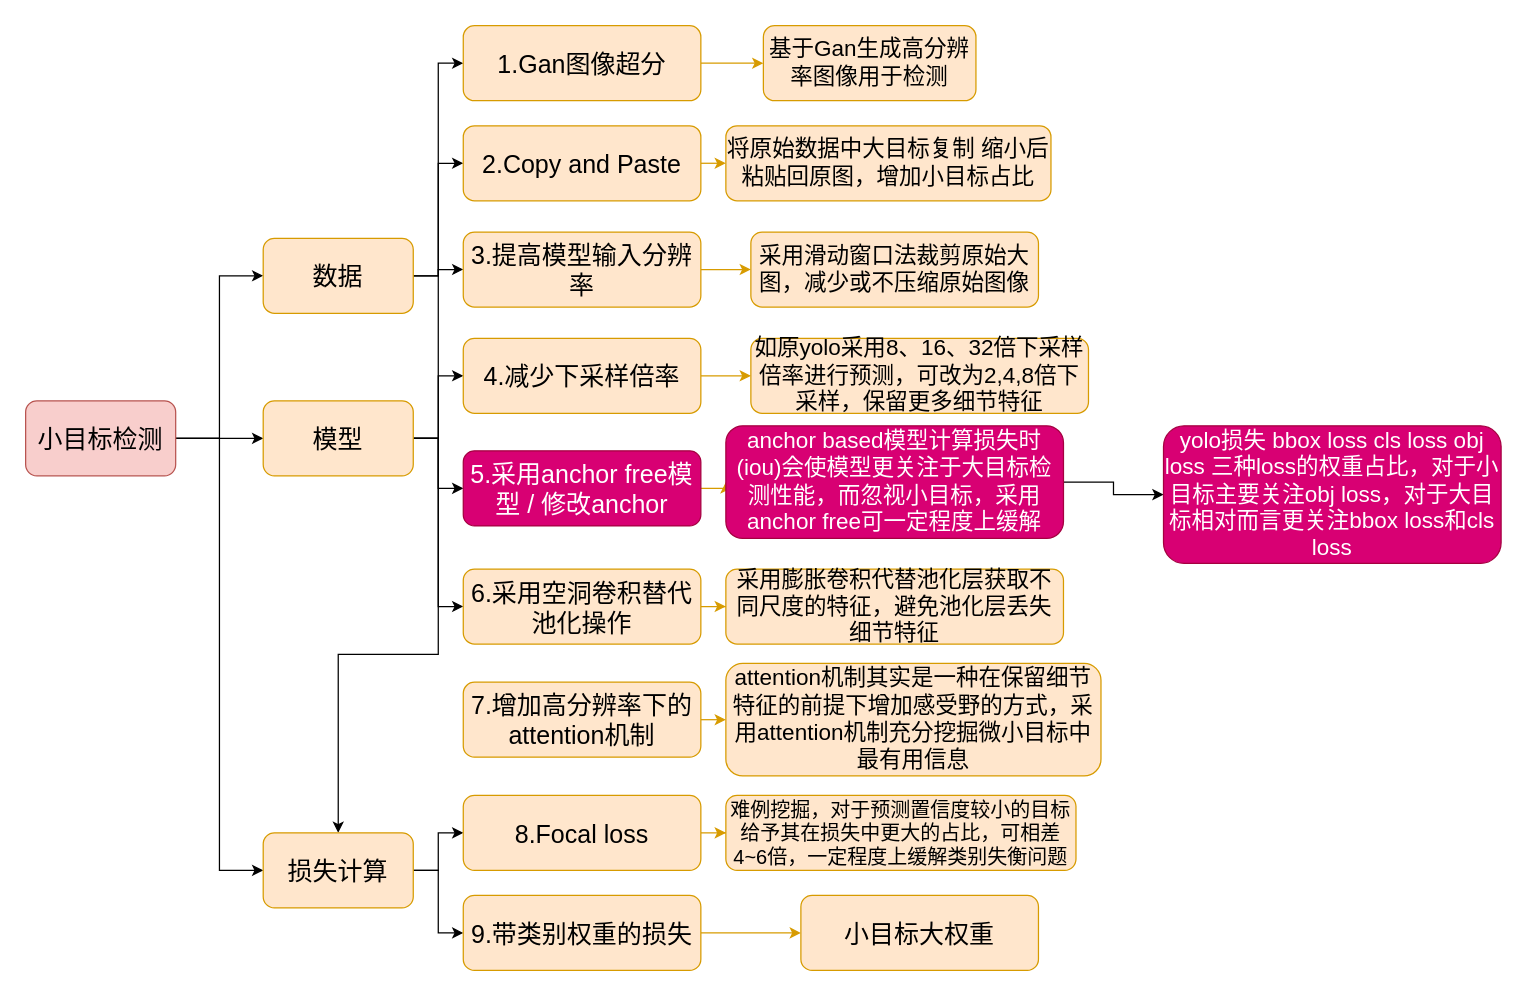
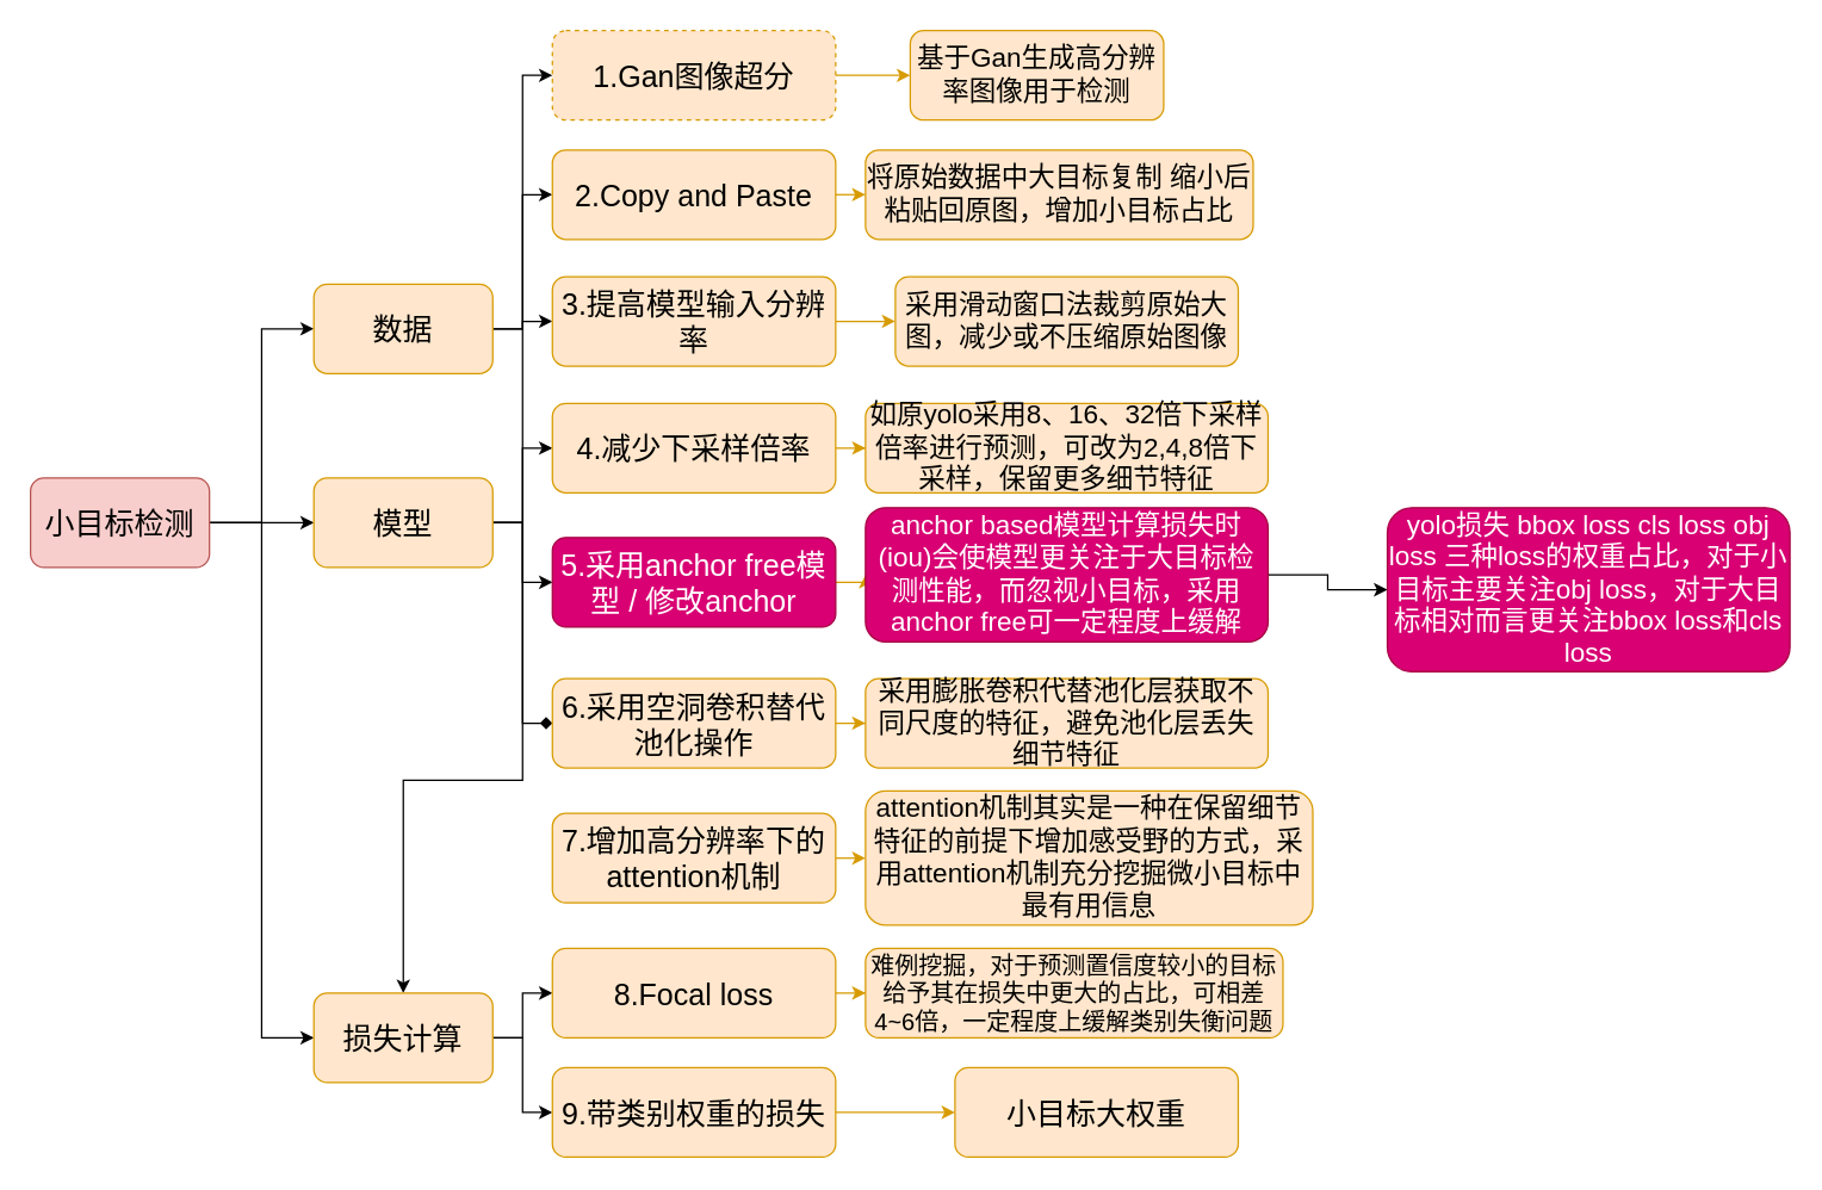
  <mxCell id="0" />
  <mxCell id="1" parent="0" />
  <mxCell id="2" style="edgeStyle=orthogonalEdgeStyle;rounded=0;orthogonalLoop=1;jettySize=auto;html=1;exitX=1;exitY=0.5;exitDx=0;exitDy=0;entryX=0;entryY=0.5;entryDx=0;entryDy=0;fontSize=20;" parent="1" source="5" target="8" edge="1"><mxGeometry relative="1" as="geometry" /></mxCell>
  <mxCell id="3" style="edgeStyle=orthogonalEdgeStyle;rounded=0;orthogonalLoop=1;jettySize=auto;html=1;exitX=1;exitY=0.5;exitDx=0;exitDy=0;entryX=0;entryY=0.5;entryDx=0;entryDy=0;fontSize=20;" parent="1" source="5" target="14" edge="1"><mxGeometry relative="1" as="geometry" /></mxCell>
  <mxCell id="4" style="edgeStyle=orthogonalEdgeStyle;rounded=0;orthogonalLoop=1;jettySize=auto;html=1;exitX=1;exitY=0.5;exitDx=0;exitDy=0;entryX=0;entryY=0.5;entryDx=0;entryDy=0;fontSize=20;" parent="1" source="5" target="17" edge="1"><mxGeometry relative="1" as="geometry" /></mxCell>
  <mxCell id="5" value="小目标检测" style="rounded=1;whiteSpace=wrap;html=1;fillColor=#f8cecc;strokeColor=#b85450;fontSize=20;" parent="1" vertex="1"><mxGeometry x="20" y="320" width="120" height="60" as="geometry" /></mxCell>
  <mxCell id="6" style="edgeStyle=orthogonalEdgeStyle;rounded=0;orthogonalLoop=1;jettySize=auto;html=1;exitX=1;exitY=0.5;exitDx=0;exitDy=0;entryX=0;entryY=0.5;entryDx=0;entryDy=0;fontSize=18;" parent="1" source="8" target="19" edge="1"><mxGeometry relative="1" as="geometry" /></mxCell>
  <mxCell id="7" style="edgeStyle=orthogonalEdgeStyle;rounded=0;orthogonalLoop=1;jettySize=auto;html=1;exitX=1;exitY=0.5;exitDx=0;exitDy=0;entryX=0;entryY=0.5;entryDx=0;entryDy=0;fontSize=18;" parent="1" source="8" target="22" edge="1"><mxGeometry relative="1" as="geometry" /></mxCell>
  <mxCell id="8" value="数据" style="rounded=1;whiteSpace=wrap;html=1;fontSize=20;fillColor=#ffe6cc;strokeColor=#d79b00;" parent="1" vertex="1"><mxGeometry x="210" y="190" width="120" height="60" as="geometry" /></mxCell>
  <mxCell id="9" style="edgeStyle=orthogonalEdgeStyle;rounded=0;orthogonalLoop=1;jettySize=auto;html=1;exitX=1;exitY=0.5;exitDx=0;exitDy=0;entryX=0;entryY=0.5;entryDx=0;entryDy=0;fontSize=18;" parent="1" source="14" target="25" edge="1"><mxGeometry relative="1" as="geometry" /></mxCell>
  <mxCell id="10" style="edgeStyle=orthogonalEdgeStyle;rounded=0;orthogonalLoop=1;jettySize=auto;html=1;exitX=1;exitY=0.5;exitDx=0;exitDy=0;entryX=0;entryY=0.5;entryDx=0;entryDy=0;fontSize=18;" parent="1" source="14" target="34" edge="1"><mxGeometry relative="1" as="geometry" /></mxCell>
  <mxCell id="11" style="edgeStyle=orthogonalEdgeStyle;rounded=0;orthogonalLoop=1;jettySize=auto;html=1;exitX=1;exitY=0.5;exitDx=0;exitDy=0;entryX=0;entryY=0.5;entryDx=0;entryDy=0;fontSize=18;" parent="1" source="14" target="37" edge="1"><mxGeometry relative="1" as="geometry" /></mxCell>
- <mxCell id="12" style="edgeStyle=orthogonalEdgeStyle;rounded=0;orthogonalLoop=1;jettySize=auto;html=1;exitX=1;exitY=0.5;exitDx=0;exitDy=0;entryX=0;entryY=0.5;entryDx=0;entryDy=0;fontSize=18;" parent="1" source="14" target="42" edge="1"><mxGeometry relative="1" as="geometry" /></mxCell>
+ <mxCell id="12" style="edgeStyle=orthogonalEdgeStyle;rounded=0;orthogonalLoop=1;jettySize=auto;html=1;exitX=1;exitY=0.5;exitDx=0;exitDy=0;entryX=0;entryY=0.5;entryDx=0;entryDy=0;fontSize=18;endArrow=diamond;" parent="1" source="14" target="42" edge="1"><mxGeometry relative="1" as="geometry" /></mxCell>
  <mxCell id="13" style="edgeStyle=orthogonalEdgeStyle;rounded=0;orthogonalLoop=1;jettySize=auto;html=1;exitX=1;exitY=0.5;exitDx=0;exitDy=0;fontSize=16;" parent="1" source="14" target="17" edge="1"><mxGeometry relative="1" as="geometry" /></mxCell>
  <mxCell id="14" value="模型" style="rounded=1;whiteSpace=wrap;html=1;fontSize=20;fillColor=#ffe6cc;strokeColor=#d79b00;" parent="1" vertex="1"><mxGeometry x="210" y="320" width="120" height="60" as="geometry" /></mxCell>
  <mxCell id="15" style="edgeStyle=orthogonalEdgeStyle;rounded=0;orthogonalLoop=1;jettySize=auto;html=1;exitX=1;exitY=0.5;exitDx=0;exitDy=0;entryX=0;entryY=0.5;entryDx=0;entryDy=0;fontSize=16;" parent="1" source="17" target="28" edge="1"><mxGeometry relative="1" as="geometry" /></mxCell>
  <mxCell id="16" style="edgeStyle=orthogonalEdgeStyle;rounded=0;orthogonalLoop=1;jettySize=auto;html=1;exitX=1;exitY=0.5;exitDx=0;exitDy=0;entryX=0;entryY=0.5;entryDx=0;entryDy=0;fontSize=16;" parent="1" source="17" target="31" edge="1"><mxGeometry relative="1" as="geometry" /></mxCell>
  <mxCell id="17" value="损失计算" style="rounded=1;whiteSpace=wrap;html=1;fontSize=20;fillColor=#ffe6cc;strokeColor=#d79b00;" parent="1" vertex="1"><mxGeometry x="210" y="665.5" width="120" height="60" as="geometry" /></mxCell>
  <mxCell id="18" style="edgeStyle=orthogonalEdgeStyle;rounded=0;orthogonalLoop=1;jettySize=auto;html=1;exitX=1;exitY=0.5;exitDx=0;exitDy=0;entryX=0;entryY=0.5;entryDx=0;entryDy=0;fontSize=18;fillColor=#ffe6cc;strokeColor=#d79b00;" parent="1" source="19" target="20" edge="1"><mxGeometry relative="1" as="geometry" /></mxCell>
- <mxCell id="19" value="1.Gan图像超分" style="rounded=1;whiteSpace=wrap;html=1;fontSize=20;fillColor=#ffe6cc;strokeColor=#d79b00;" parent="1" vertex="1"><mxGeometry x="370" y="20" width="190" height="60" as="geometry" /></mxCell>
+ <mxCell id="19" value="1.Gan图像超分" style="rounded=1;whiteSpace=wrap;html=1;fontSize=20;fillColor=#ffe6cc;strokeColor=#d79b00;dashed=1;" parent="1" vertex="1"><mxGeometry x="370" y="20" width="190" height="60" as="geometry" /></mxCell>
  <mxCell id="20" value="基于Gan生成高分辨率图像用于检测" style="rounded=1;whiteSpace=wrap;html=1;fontSize=18;fillColor=#ffe6cc;strokeColor=#d79b00;" parent="1" vertex="1"><mxGeometry x="610" y="20" width="170" height="60" as="geometry" /></mxCell>
  <mxCell id="21" style="edgeStyle=orthogonalEdgeStyle;rounded=0;orthogonalLoop=1;jettySize=auto;html=1;exitX=1;exitY=0.5;exitDx=0;exitDy=0;entryX=0;entryY=0.5;entryDx=0;entryDy=0;fontSize=18;fillColor=#ffe6cc;strokeColor=#d79b00;" parent="1" source="22" target="23" edge="1"><mxGeometry relative="1" as="geometry" /></mxCell>
  <mxCell id="22" value="2.Copy and Paste" style="rounded=1;whiteSpace=wrap;html=1;fontSize=20;fillColor=#ffe6cc;strokeColor=#d79b00;" parent="1" vertex="1"><mxGeometry x="370" y="100" width="190" height="60" as="geometry" /></mxCell>
  <mxCell id="23" value="将原始数据中大目标复制 缩小后粘贴回原图，增加小目标占比" style="rounded=1;whiteSpace=wrap;html=1;fontSize=18;fillColor=#ffe6cc;strokeColor=#d79b00;" parent="1" vertex="1"><mxGeometry x="580" y="100" width="260" height="60" as="geometry" /></mxCell>
  <mxCell id="24" value="" style="edgeStyle=orthogonalEdgeStyle;rounded=0;orthogonalLoop=1;jettySize=auto;html=1;fontSize=18;fillColor=#ffe6cc;strokeColor=#d79b00;" parent="1" source="25" target="26" edge="1"><mxGeometry relative="1" as="geometry" /></mxCell>
  <mxCell id="25" value="3.提高模型输入分辨率" style="rounded=1;whiteSpace=wrap;html=1;fontSize=20;fillColor=#ffe6cc;strokeColor=#d79b00;" parent="1" vertex="1"><mxGeometry x="370" y="185" width="190" height="60" as="geometry" /></mxCell>
  <mxCell id="26" value="采用滑动窗口法裁剪原始大图，减少或不压缩原始图像" style="rounded=1;whiteSpace=wrap;html=1;fontSize=18;fillColor=#ffe6cc;strokeColor=#d79b00;" parent="1" vertex="1"><mxGeometry x="600" y="185" width="230" height="60" as="geometry" /></mxCell>
  <mxCell id="27" value="" style="edgeStyle=orthogonalEdgeStyle;rounded=0;orthogonalLoop=1;jettySize=auto;html=1;fontSize=18;fillColor=#ffe6cc;strokeColor=#d79b00;" parent="1" source="28" target="29" edge="1"><mxGeometry relative="1" as="geometry" /></mxCell>
  <mxCell id="28" value="8.Focal loss" style="rounded=1;whiteSpace=wrap;html=1;fontSize=20;fillColor=#ffe6cc;strokeColor=#d79b00;" parent="1" vertex="1"><mxGeometry x="370" y="635.5" width="190" height="60" as="geometry" /></mxCell>
  <mxCell id="29" value="难例挖掘，对于预测置信度较小的目标给予其在损失中更大的占比，可相差4~6倍，一定程度上缓解类别失衡问题" style="rounded=1;whiteSpace=wrap;html=1;fontSize=16;fillColor=#ffe6cc;strokeColor=#d79b00;" parent="1" vertex="1"><mxGeometry x="580" y="635.5" width="280" height="60" as="geometry" /></mxCell>
  <mxCell id="30" value="" style="edgeStyle=orthogonalEdgeStyle;rounded=0;orthogonalLoop=1;jettySize=auto;html=1;fontSize=18;fillColor=#ffe6cc;strokeColor=#d79b00;" parent="1" source="31" target="32" edge="1"><mxGeometry relative="1" as="geometry" /></mxCell>
  <mxCell id="31" value="9.带类别权重的损失" style="rounded=1;whiteSpace=wrap;html=1;fontSize=20;fillColor=#ffe6cc;strokeColor=#d79b00;" parent="1" vertex="1"><mxGeometry x="370" y="715.5" width="190" height="60" as="geometry" /></mxCell>
  <mxCell id="32" value="小目标大权重" style="rounded=1;whiteSpace=wrap;html=1;fontSize=20;fillColor=#ffe6cc;strokeColor=#d79b00;" parent="1" vertex="1"><mxGeometry x="640" y="715.5" width="190" height="60" as="geometry" /></mxCell>
  <mxCell id="33" value="" style="edgeStyle=orthogonalEdgeStyle;rounded=0;orthogonalLoop=1;jettySize=auto;html=1;fontSize=18;fillColor=#ffe6cc;strokeColor=#d79b00;" parent="1" source="34" target="35" edge="1"><mxGeometry relative="1" as="geometry" /></mxCell>
  <mxCell id="34" value="4.减少下采样倍率" style="rounded=1;whiteSpace=wrap;html=1;fontSize=20;fillColor=#ffe6cc;strokeColor=#d79b00;" parent="1" vertex="1"><mxGeometry x="370" y="270" width="190" height="60" as="geometry" /></mxCell>
- <mxCell id="35" value="如原yolo采用8、16、32倍下采样倍率进行预测，可改为2,4,8倍下采样，保留更多细节特征" style="rounded=1;whiteSpace=wrap;html=1;fontSize=18;fillColor=#ffe6cc;strokeColor=#d79b00;" parent="1" vertex="1"><mxGeometry x="600" y="270" width="270" height="60" as="geometry" /></mxCell>
+ <mxCell id="35" value="如原yolo采用8、16、32倍下采样倍率进行预测，可改为2,4,8倍下采样，保留更多细节特征" style="rounded=1;whiteSpace=wrap;html=1;fontSize=18;fillColor=#ffe6cc;strokeColor=#d79b00;" parent="1" vertex="1"><mxGeometry x="580" y="270" width="270" height="60" as="geometry" /></mxCell>
  <mxCell id="36" value="" style="edgeStyle=orthogonalEdgeStyle;rounded=0;orthogonalLoop=1;jettySize=auto;html=1;fontSize=18;fillColor=#ffe6cc;strokeColor=#d79b00;" parent="1" source="37" target="39" edge="1"><mxGeometry relative="1" as="geometry" /></mxCell>
  <mxCell id="37" value="5.采用anchor free模型 / 修改anchor" style="rounded=1;whiteSpace=wrap;html=1;fontSize=20;fillColor=#d80073;strokeColor=#A50040;fontColor=#ffffff;" parent="1" vertex="1"><mxGeometry x="370" y="360" width="190" height="60" as="geometry" /></mxCell>
  <mxCell id="38" value="" style="edgeStyle=orthogonalEdgeStyle;rounded=0;orthogonalLoop=1;jettySize=auto;html=1;fontSize=16;" parent="1" source="39" target="40" edge="1"><mxGeometry relative="1" as="geometry" /></mxCell>
  <mxCell id="39" value="anchor based模型计算损失时(iou)会使模型更关注于大目标检测性能，而忽视小目标，采用anchor free可一定程度上缓解" style="rounded=1;whiteSpace=wrap;html=1;fontSize=18;fillColor=#d80073;strokeColor=#A50040;fontColor=#ffffff;" parent="1" vertex="1"><mxGeometry x="580" y="340" width="270" height="90" as="geometry" /></mxCell>
  <mxCell id="40" value="yolo损失 bbox loss cls loss obj loss 三种loss的权重占比，对于小目标主要关注obj loss，对于大目标相对而言更关注bbox loss和cls loss" style="rounded=1;whiteSpace=wrap;html=1;fontSize=18;fillColor=#d80073;strokeColor=#A50040;fontColor=#ffffff;" parent="1" vertex="1"><mxGeometry x="930" y="340" width="270" height="110" as="geometry" /></mxCell>
  <mxCell id="41" value="" style="edgeStyle=orthogonalEdgeStyle;rounded=0;orthogonalLoop=1;jettySize=auto;html=1;fontSize=18;fillColor=#ffe6cc;strokeColor=#d79b00;" parent="1" source="42" target="43" edge="1"><mxGeometry relative="1" as="geometry" /></mxCell>
  <mxCell id="42" value="6.采用空洞卷积替代池化操作" style="rounded=1;whiteSpace=wrap;html=1;fontSize=20;fillColor=#ffe6cc;strokeColor=#d79b00;" parent="1" vertex="1"><mxGeometry x="370" y="454.5" width="190" height="60" as="geometry" /></mxCell>
  <mxCell id="43" value="采用膨胀卷积代替池化层获取不同尺度的特征，避免池化层丢失细节特征" style="rounded=1;whiteSpace=wrap;html=1;fontSize=18;fillColor=#ffe6cc;strokeColor=#d79b00;" parent="1" vertex="1"><mxGeometry x="580" y="454.5" width="270" height="60" as="geometry" /></mxCell>
  <mxCell id="44" style="edgeStyle=orthogonalEdgeStyle;rounded=0;orthogonalLoop=1;jettySize=auto;html=1;exitX=1;exitY=0.5;exitDx=0;exitDy=0;entryX=0;entryY=0.5;entryDx=0;entryDy=0;fontSize=16;fillColor=#ffe6cc;strokeColor=#d79b00;" parent="1" source="45" target="46" edge="1"><mxGeometry relative="1" as="geometry" /></mxCell>
  <mxCell id="45" value="7.增加高分辨率下的attention机制" style="rounded=1;whiteSpace=wrap;html=1;fontSize=20;fillColor=#ffe6cc;strokeColor=#d79b00;" parent="1" vertex="1"><mxGeometry x="370" y="545" width="190" height="60" as="geometry" /></mxCell>
  <mxCell id="46" value="attention机制其实是一种在保留细节特征的前提下增加感受野的方式，采用attention机制充分挖掘微小目标中最有用信息" style="rounded=1;whiteSpace=wrap;html=1;fontSize=18;fillColor=#ffe6cc;strokeColor=#d79b00;" parent="1" vertex="1"><mxGeometry x="580" y="530" width="300" height="90" as="geometry" /></mxCell>
